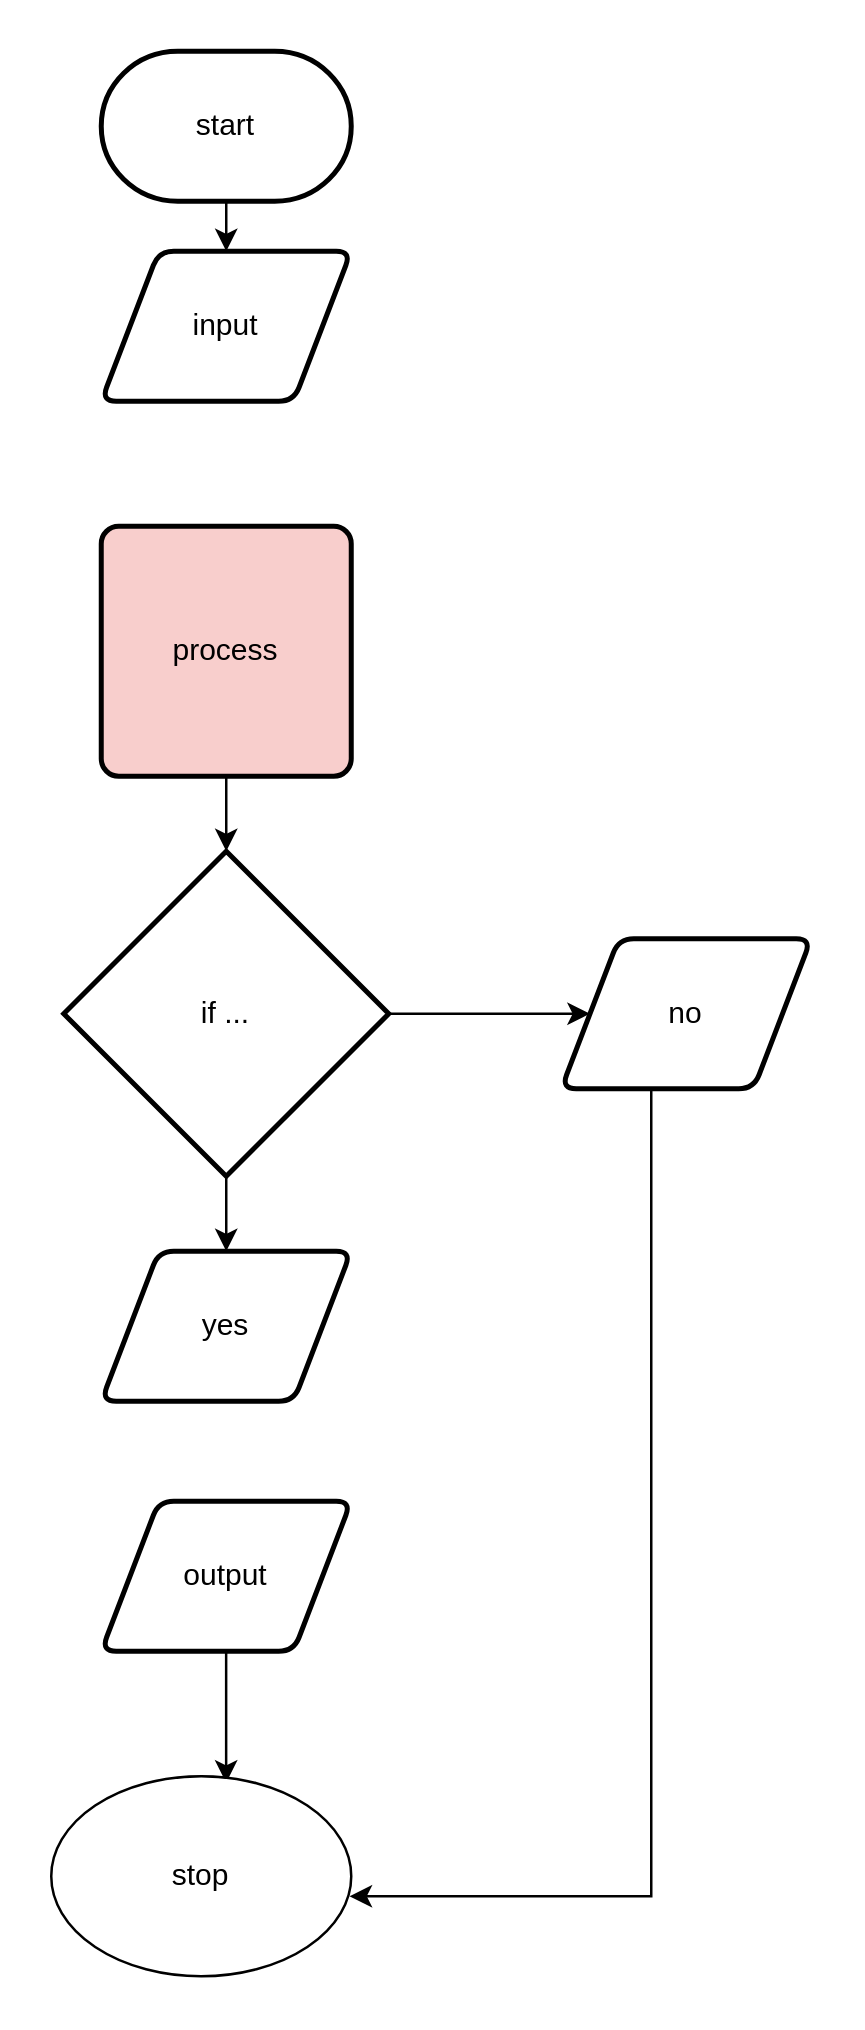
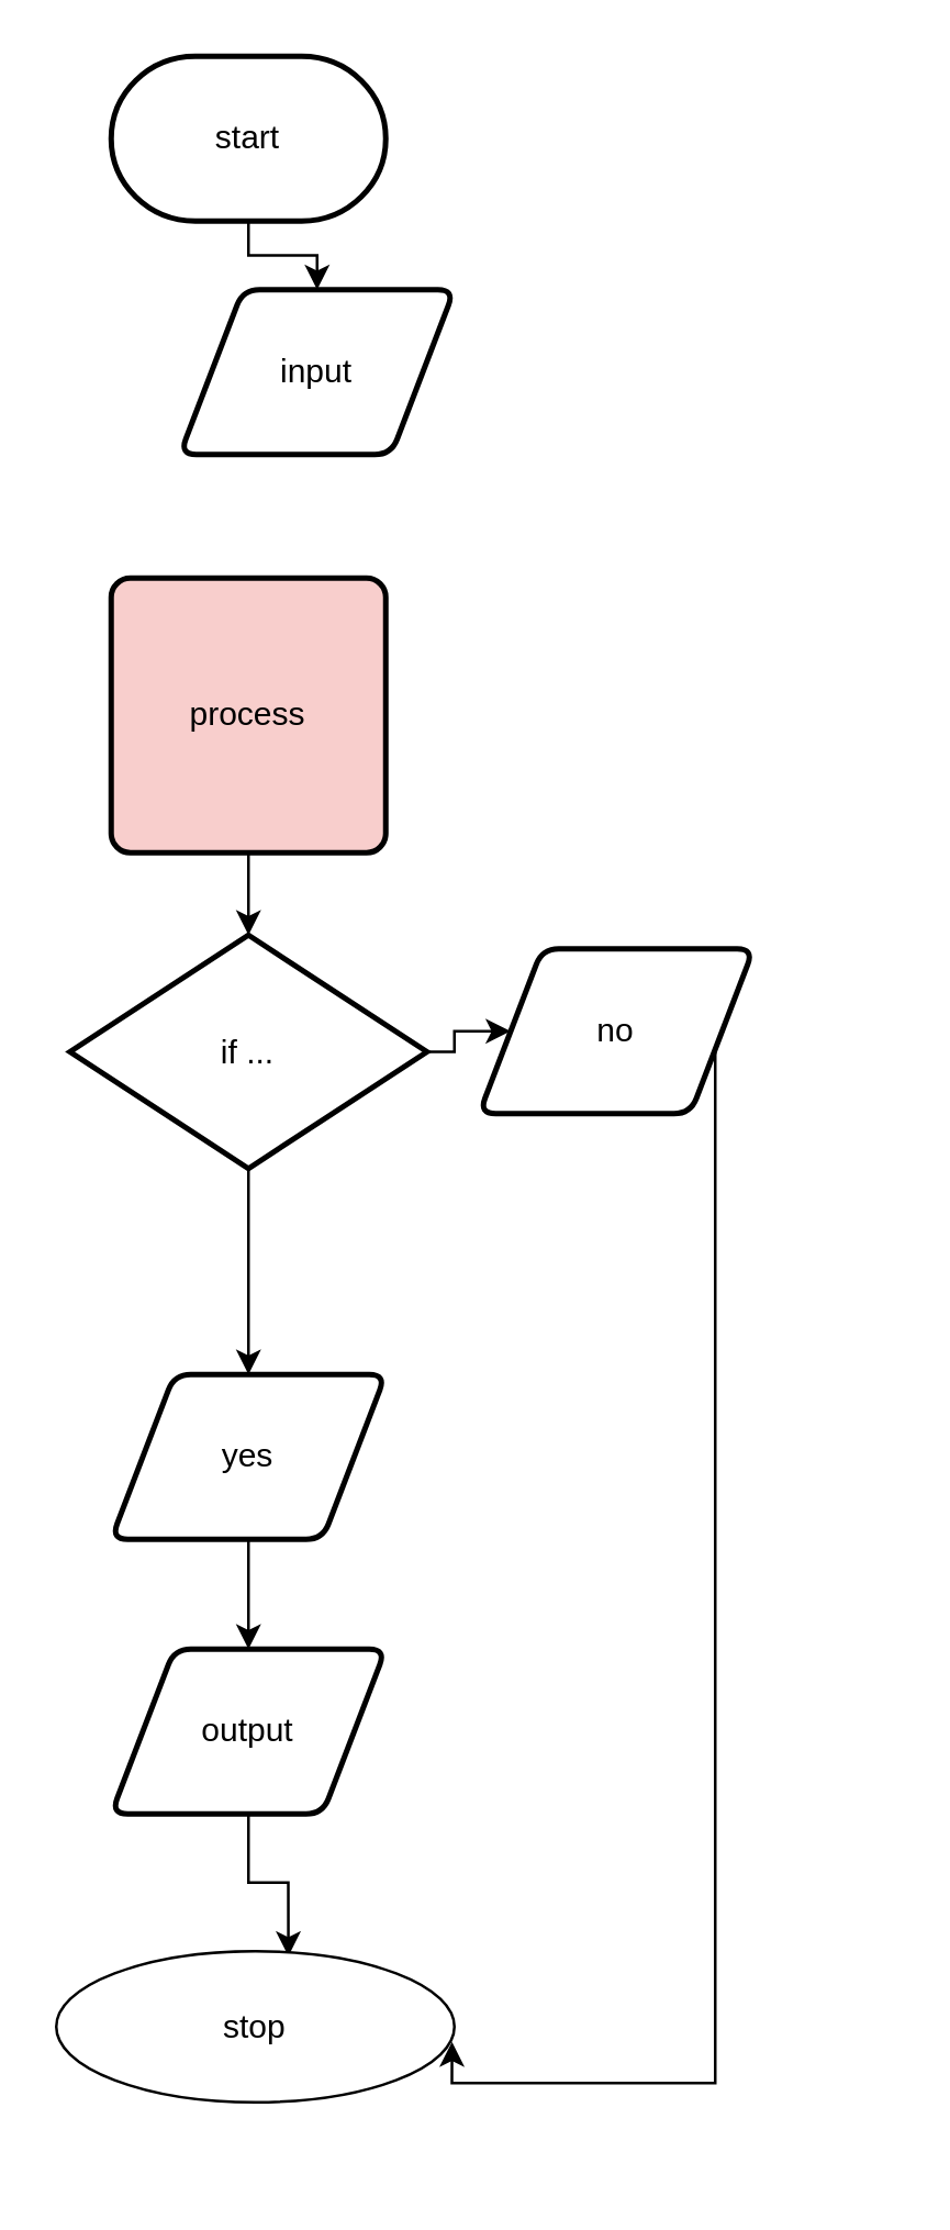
  <mxCell id="0" />
  <mxCell id="1" parent="0" />
  <mxCell id="2" style="edgeStyle=orthogonalEdgeStyle;html=1;rounded=0;" edge="1" parent="1" source="3" target="4"><mxGeometry relative="1" as="geometry" /></mxCell>
  <mxCell id="3" value="start" style="strokeWidth=2;html=1;shape=mxgraph.flowchart.terminator;whiteSpace=wrap;" vertex="1" parent="1"><mxGeometry x="40" y="20" width="100" height="60" as="geometry" /></mxCell>
- <mxCell id="4" value="input" style="shape=parallelogram;html=1;strokeWidth=2;perimeter=parallelogramPerimeter;whiteSpace=wrap;rounded=1;arcSize=12;size=0.23;" vertex="1" parent="1"><mxGeometry x="40" y="100" width="100" height="60" as="geometry" /></mxCell>
+ <mxCell id="4" value="input" style="shape=parallelogram;html=1;strokeWidth=2;perimeter=parallelogramPerimeter;whiteSpace=wrap;rounded=1;arcSize=12;size=0.23;" vertex="1" parent="1"><mxGeometry x="65" y="105" width="100" height="60" as="geometry" /></mxCell>
  <mxCell id="5" style="edgeStyle=orthogonalEdgeStyle;html=1;rounded=0;" edge="1" parent="1" source="6" target="9"><mxGeometry relative="1" as="geometry" /></mxCell>
  <mxCell id="6" value="process" style="rounded=1;whiteSpace=wrap;html=1;absoluteArcSize=1;arcSize=14;strokeWidth=2;fillColor=#f8cecc;" vertex="1" parent="1"><mxGeometry x="40" y="210" width="100" height="100" as="geometry" /></mxCell>
  <mxCell id="7" style="edgeStyle=orthogonalEdgeStyle;html=1;entryX=0;entryY=0.5;entryDx=0;entryDy=0;rounded=0;" edge="1" parent="1" source="9" target="11"><mxGeometry relative="1" as="geometry" /></mxCell>
  <mxCell id="8" style="edgeStyle=orthogonalEdgeStyle;html=1;rounded=0;" edge="1" parent="1" source="9" target="13"><mxGeometry relative="1" as="geometry" /></mxCell>
- <mxCell id="9" value="if ..." style="strokeWidth=2;html=1;shape=mxgraph.flowchart.decision;whiteSpace=wrap;" vertex="1" parent="1"><mxGeometry x="25" y="340" width="130" height="130" as="geometry" /></mxCell>
+ <mxCell id="9" value="if ..." style="strokeWidth=2;html=1;shape=mxgraph.flowchart.decision;whiteSpace=wrap;" vertex="1" parent="1"><mxGeometry x="25" y="340" width="130" height="85" as="geometry" /></mxCell>
  <mxCell id="10" style="edgeStyle=orthogonalEdgeStyle;rounded=0;html=1;entryX=0.994;entryY=0.6;entryDx=0;entryDy=0;entryPerimeter=0;" edge="1" parent="1" source="11" target="16"><mxGeometry relative="1" as="geometry"><Array as="points"><mxPoint x="260" y="758" /></Array></mxGeometry></mxCell>
- <mxCell id="11" value="no" style="shape=parallelogram;html=1;strokeWidth=2;perimeter=parallelogramPerimeter;whiteSpace=wrap;rounded=1;arcSize=12;size=0.23;" vertex="1" parent="1"><mxGeometry x="224" y="375" width="100" height="60" as="geometry" /></mxCell>
+ <mxCell id="11" value="no" style="shape=parallelogram;html=1;strokeWidth=2;perimeter=parallelogramPerimeter;whiteSpace=wrap;rounded=1;arcSize=12;size=0.23;" vertex="1" parent="1"><mxGeometry x="174" y="345" width="100" height="60" as="geometry" /></mxCell>
+ <mxCell id="12" style="edgeStyle=orthogonalEdgeStyle;html=1;rounded=0;" edge="1" parent="1" source="13" target="15"><mxGeometry relative="1" as="geometry" /></mxCell>
  <mxCell id="13" value="yes" style="shape=parallelogram;html=1;strokeWidth=2;perimeter=parallelogramPerimeter;whiteSpace=wrap;rounded=1;arcSize=12;size=0.23;" vertex="1" parent="1"><mxGeometry x="40" y="500" width="100" height="60" as="geometry" /></mxCell>
  <mxCell id="14" style="edgeStyle=orthogonalEdgeStyle;html=1;entryX=0.583;entryY=0.033;entryDx=0;entryDy=0;entryPerimeter=0;rounded=0;" edge="1" parent="1" source="15" target="16"><mxGeometry relative="1" as="geometry" /></mxCell>
  <mxCell id="15" value="output" style="shape=parallelogram;html=1;strokeWidth=2;perimeter=parallelogramPerimeter;whiteSpace=wrap;rounded=1;arcSize=12;size=0.23;" vertex="1" parent="1"><mxGeometry x="40" y="600" width="100" height="60" as="geometry" /></mxCell>
- <mxCell id="16" value="stop" style="ellipse;whiteSpace=wrap;html=1;" vertex="1" parent="1"><mxGeometry x="20" y="710" width="120" height="80" as="geometry" /></mxCell>
+ <mxCell id="16" value="stop" style="ellipse;whiteSpace=wrap;html=1;" vertex="1" parent="1"><mxGeometry x="20" y="710" width="145" height="55" as="geometry" /></mxCell>
